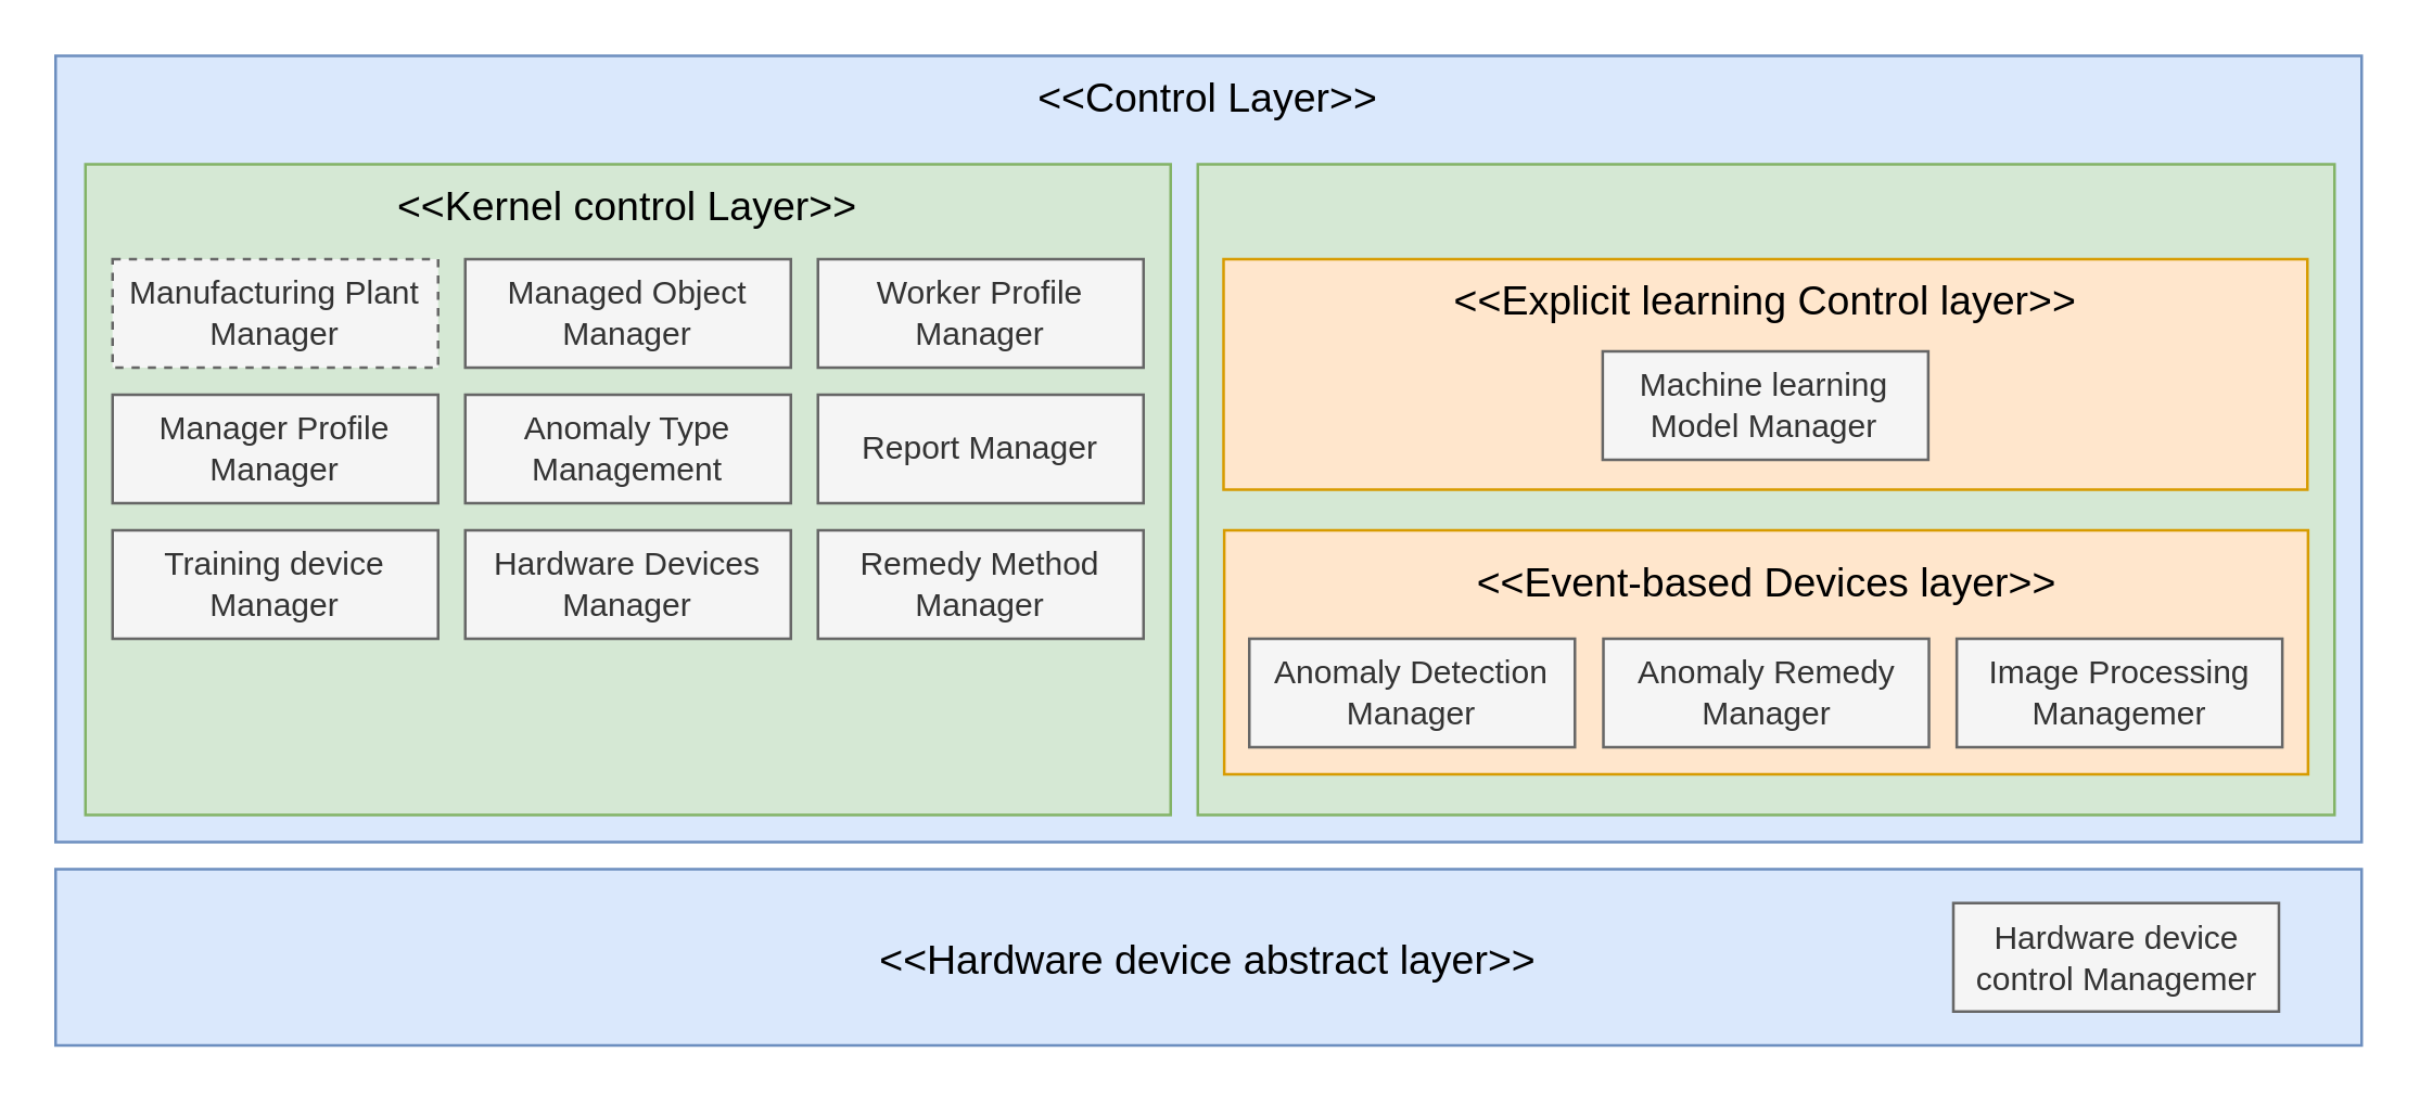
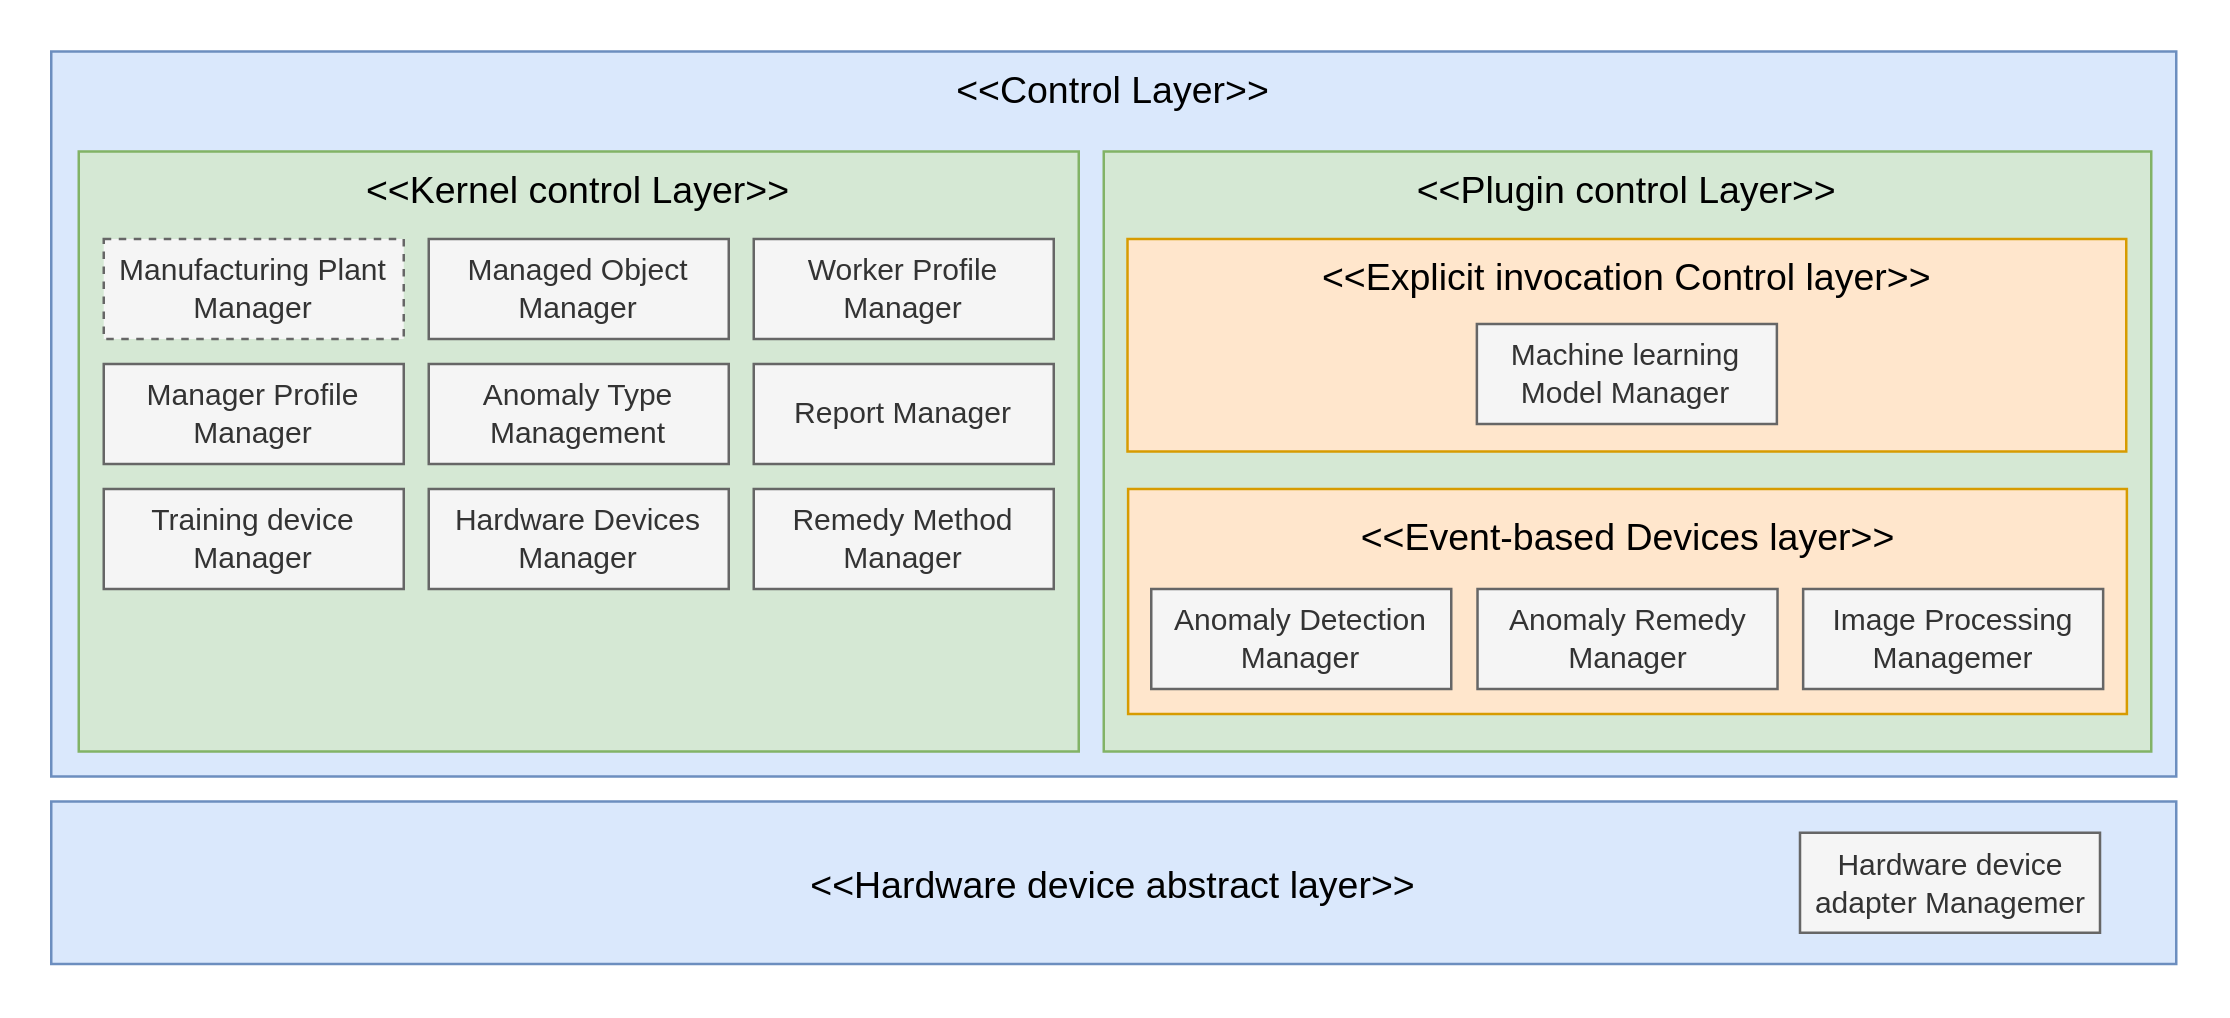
  <mxCell id="0" />
  <mxCell id="1" parent="0" />
  <mxCell id="2" value="" style="rounded=0;whiteSpace=wrap;html=1;fillColor=#dae8fc;strokeColor=#6c8ebf;" parent="1" vertex="1"><mxGeometry x="20" y="20" width="850" height="290" as="geometry" /></mxCell>
  <mxCell id="3" value="&amp;lt;&amp;lt;Control Layer&amp;gt;&amp;gt;" style="text;html=1;strokeColor=none;fillColor=none;align=center;verticalAlign=middle;whiteSpace=wrap;rounded=0;fontSize=15;" parent="1" vertex="1"><mxGeometry x="345" y="20" width="200" height="30" as="geometry" /></mxCell>
  <mxCell id="4" value="" style="rounded=0;whiteSpace=wrap;html=1;fillColor=#d5e8d4;strokeColor=#82b366;" parent="1" vertex="1"><mxGeometry x="31" y="60" width="400" height="240" as="geometry" /></mxCell>
  <mxCell id="5" value="&amp;lt;&amp;lt;Kernel control Layer&amp;gt;&amp;gt;" style="text;html=1;strokeColor=none;fillColor=none;align=center;verticalAlign=middle;whiteSpace=wrap;rounded=0;fontSize=15;" parent="1" vertex="1"><mxGeometry x="133.25" y="60" width="195.5" height="30" as="geometry" /></mxCell>
  <mxCell id="6" value="" style="rounded=0;whiteSpace=wrap;html=1;fillColor=#d5e8d4;strokeColor=#82b366;" parent="1" vertex="1"><mxGeometry x="441" y="60" width="419" height="240" as="geometry" /></mxCell>
+ <mxCell id="7" value="&amp;lt;&amp;lt;Plugin control Layer&amp;gt;&amp;gt;" style="text;html=1;strokeColor=none;fillColor=none;align=center;verticalAlign=middle;whiteSpace=wrap;rounded=0;fontSize=15;" parent="1" vertex="1"><mxGeometry x="536.88" y="60" width="227.25" height="30" as="geometry" /></mxCell>
  <mxCell id="8" value="&amp;lt;&amp;lt;Hardware device abstract layer&amp;gt;&amp;gt;" style="rounded=0;whiteSpace=wrap;html=1;fontSize=15;fillColor=#dae8fc;strokeColor=#6c8ebf;" parent="1" vertex="1"><mxGeometry x="20" y="320" width="850" height="65" as="geometry" /></mxCell>
  <mxCell id="9" value="Manufacturing Plant Manager" style="rounded=0;whiteSpace=wrap;html=1;fillColor=#f5f5f5;fontColor=#333333;strokeColor=#666666;dashed=1;" parent="1" vertex="1"><mxGeometry x="41" y="95" width="120" height="40" as="geometry" /></mxCell>
  <mxCell id="10" value="Managed Object Manager" style="rounded=0;whiteSpace=wrap;html=1;fillColor=#f5f5f5;fontColor=#333333;strokeColor=#666666;" parent="1" vertex="1"><mxGeometry x="171" y="95" width="120" height="40" as="geometry" /></mxCell>
  <mxCell id="11" value="Worker Profile Manager" style="rounded=0;whiteSpace=wrap;html=1;fillColor=#f5f5f5;fontColor=#333333;strokeColor=#666666;" parent="1" vertex="1"><mxGeometry x="301" y="95" width="120" height="40" as="geometry" /></mxCell>
  <mxCell id="12" value="Manager Profile Manager" style="rounded=0;whiteSpace=wrap;html=1;fillColor=#f5f5f5;fontColor=#333333;strokeColor=#666666;" parent="1" vertex="1"><mxGeometry x="41" y="145" width="120" height="40" as="geometry" /></mxCell>
  <mxCell id="13" value="Anomaly Type Management" style="rounded=0;whiteSpace=wrap;html=1;fillColor=#f5f5f5;fontColor=#333333;strokeColor=#666666;" parent="1" vertex="1"><mxGeometry x="171" y="145" width="120" height="40" as="geometry" /></mxCell>
  <mxCell id="14" value="Remedy Method Manager" style="rounded=0;whiteSpace=wrap;html=1;fillColor=#f5f5f5;fontColor=#333333;strokeColor=#666666;" parent="1" vertex="1"><mxGeometry x="301" y="195" width="120" height="40" as="geometry" /></mxCell>
  <mxCell id="15" value="Training device Manager" style="rounded=0;whiteSpace=wrap;html=1;fillColor=#f5f5f5;fontColor=#333333;strokeColor=#666666;" parent="1" vertex="1"><mxGeometry x="41" y="195" width="120" height="40" as="geometry" /></mxCell>
  <mxCell id="16" value="Report Manager" style="rounded=0;whiteSpace=wrap;html=1;fillColor=#f5f5f5;fontColor=#333333;strokeColor=#666666;" parent="1" vertex="1"><mxGeometry x="301" y="145" width="120" height="40" as="geometry" /></mxCell>
  <mxCell id="17" value="" style="rounded=0;whiteSpace=wrap;html=1;fillColor=#ffe6cc;strokeColor=#d79b00;" parent="1" vertex="1"><mxGeometry x="450.75" y="195" width="399.5" height="90" as="geometry" /></mxCell>
  <mxCell id="18" value="" style="rounded=0;whiteSpace=wrap;html=1;fillColor=#ffe6cc;strokeColor=#d79b00;" parent="1" vertex="1"><mxGeometry x="450.5" y="95" width="399.5" height="85" as="geometry" /></mxCell>
- <mxCell id="19" value="Hardware device control Managemer" style="rounded=0;whiteSpace=wrap;html=1;fillColor=#f5f5f5;fontColor=#333333;strokeColor=#666666;" parent="1" vertex="1"><mxGeometry x="719.5" y="332.5" width="120" height="40" as="geometry" /></mxCell>
+ <mxCell id="19" value="Hardware device adapter Managemer" style="rounded=0;whiteSpace=wrap;html=1;fillColor=#f5f5f5;fontColor=#333333;strokeColor=#666666;" parent="1" vertex="1"><mxGeometry x="719.5" y="332.5" width="120" height="40" as="geometry" /></mxCell>
  <mxCell id="20" value="Anomaly Remedy Manager" style="rounded=0;whiteSpace=wrap;html=1;fillColor=#f5f5f5;fontColor=#333333;strokeColor=#666666;" parent="1" vertex="1"><mxGeometry x="590.51" y="235" width="120" height="40" as="geometry" /></mxCell>
  <mxCell id="21" value="Image Processing Managemer" style="rounded=0;whiteSpace=wrap;html=1;fillColor=#f5f5f5;fontColor=#333333;strokeColor=#666666;" parent="1" vertex="1"><mxGeometry x="720.76" y="235" width="120" height="40" as="geometry" /></mxCell>
- <mxCell id="22" value="&amp;lt;&amp;lt;Explicit learning Control layer&amp;gt;&amp;gt;" style="text;html=1;strokeColor=none;fillColor=none;align=center;verticalAlign=middle;whiteSpace=wrap;rounded=0;fontSize=15;" parent="1" vertex="1"><mxGeometry x="516" y="95" width="269" height="30" as="geometry" /></mxCell>
+ <mxCell id="22" value="&amp;lt;&amp;lt;Explicit invocation Control layer&amp;gt;&amp;gt;" style="text;html=1;strokeColor=none;fillColor=none;align=center;verticalAlign=middle;whiteSpace=wrap;rounded=0;fontSize=15;" parent="1" vertex="1"><mxGeometry x="516" y="95" width="269" height="30" as="geometry" /></mxCell>
  <mxCell id="23" value="&amp;lt;&amp;lt;Event-based Devices layer&amp;gt;&amp;gt;" style="text;html=1;strokeColor=none;fillColor=none;align=center;verticalAlign=middle;whiteSpace=wrap;rounded=0;fontSize=15;" parent="1" vertex="1"><mxGeometry x="520.5" y="199" width="260" height="30" as="geometry" /></mxCell>
  <mxCell id="24" value="Hardware Devices Manager" style="rounded=0;whiteSpace=wrap;html=1;fillColor=#f5f5f5;fontColor=#333333;strokeColor=#666666;" parent="1" vertex="1"><mxGeometry x="171" y="195" width="120" height="40" as="geometry" /></mxCell>
  <mxCell id="25" value="Anomaly Detection Manager" style="rounded=0;whiteSpace=wrap;html=1;fillColor=#f5f5f5;fontColor=#333333;strokeColor=#666666;" parent="1" vertex="1"><mxGeometry x="460" y="235" width="120" height="40" as="geometry" /></mxCell>
  <mxCell id="26" value="Machine learning Model Manager" style="rounded=0;whiteSpace=wrap;html=1;fillColor=#f5f5f5;fontColor=#333333;strokeColor=#666666;" parent="1" vertex="1"><mxGeometry x="590.25" y="129" width="120" height="40" as="geometry" /></mxCell>
